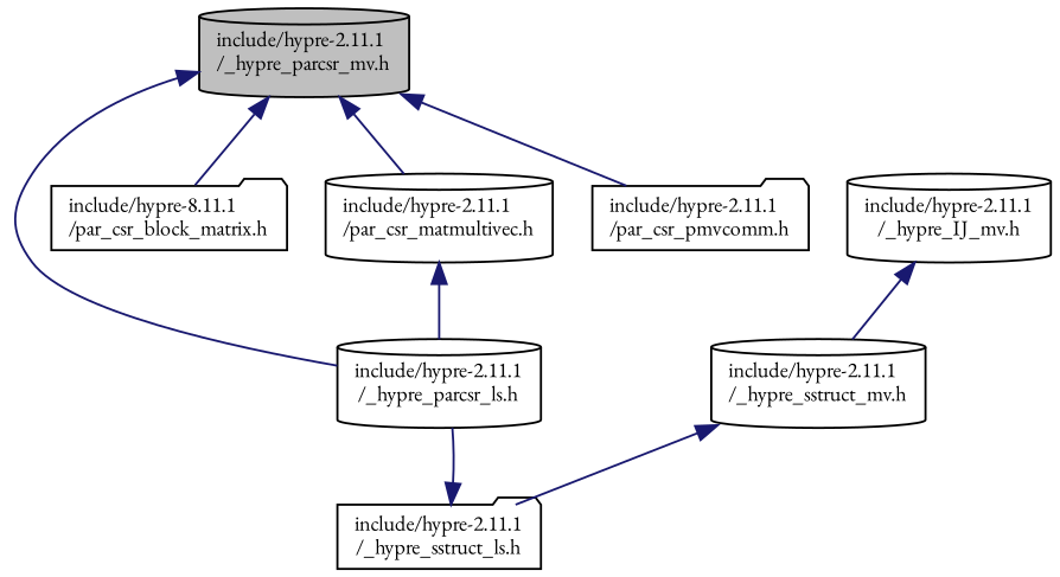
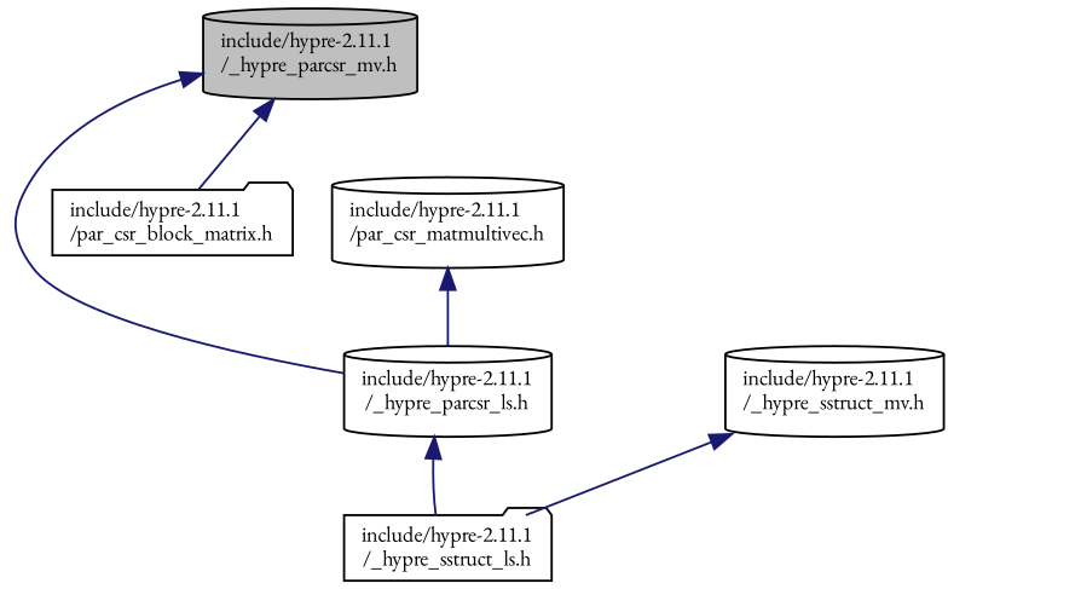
  digraph {
    fontname="EB Garamond"
    node [color=black fillcolor=white fontname="EB Garamond" fontsize=10 shape=cylinder style=filled]
    edge [color=midnightblue dir=back fontname="EB Garamond" fontsize=10 labelfontname=Helvetica labelfontsize=10 style=solid]
    n1 [fillcolor=grey75 fontcolor=black height=0.2 label="include/hypre-2.11.1\l/_hypre_parcsr_mv.h" width=0.4]
    n2 [height=0.2 label="include/hypre-2.11.1\l/_hypre_parcsr_ls.h" width=0.4]
-   n3 [height=0.2 label="include/hypre-8.11.1\l/par_csr_block_matrix.h" shape=folder width=0.4]
+   n3 [height=0.2 label="include/hypre-2.11.1\l/par_csr_block_matrix.h" shape=folder width=0.4]
    n4 [height=0.2 label="include/hypre-2.11.1\l/par_csr_matmultivec.h" width=0.4]
-   n5 [height=0.2 label="include/hypre-2.11.1\l/par_csr_pmvcomm.h" shape=folder width=0.4]
-   n6 [height=0.2 label="include/hypre-2.11.1\l/_hypre_IJ_mv.h" width=0.4]
    n7 [height=0.2 label="include/hypre-2.11.1\l/_hypre_sstruct_mv.h" width=0.4]
    n8 [height=0.2 label="include/hypre-2.11.1\l/_hypre_sstruct_ls.h" shape=folder width=0.4]
    n1 -> n2
    n1 -> n3
-   n1 -> n4
-   n1 -> n5
-   n8 -> n2
+   n2 -> n8
    n4 -> n2
-   n6 -> n7
    n7 -> n8
  }
